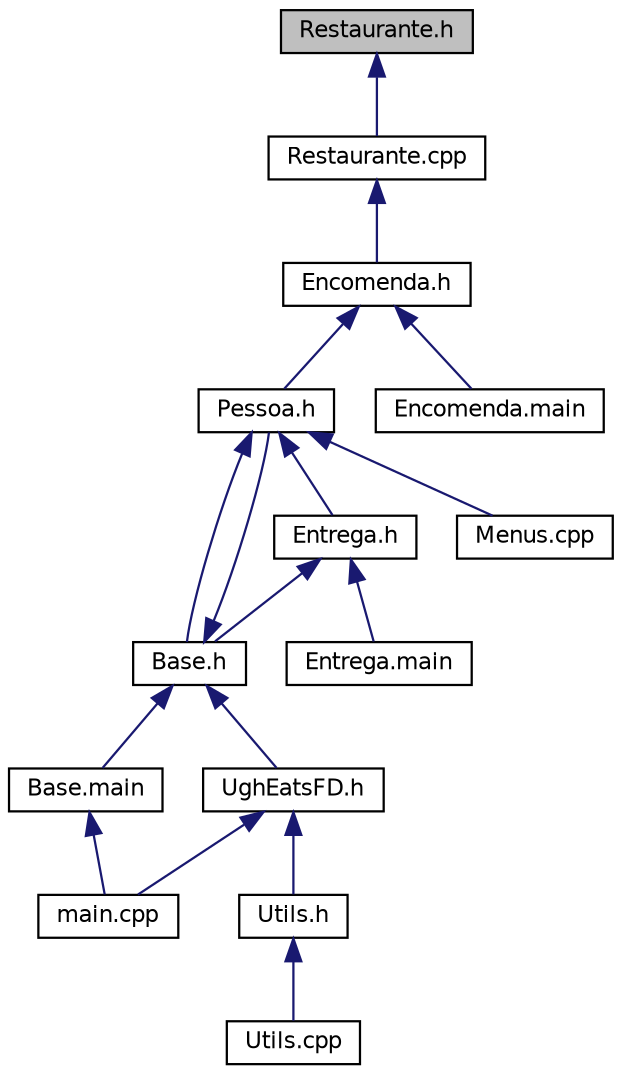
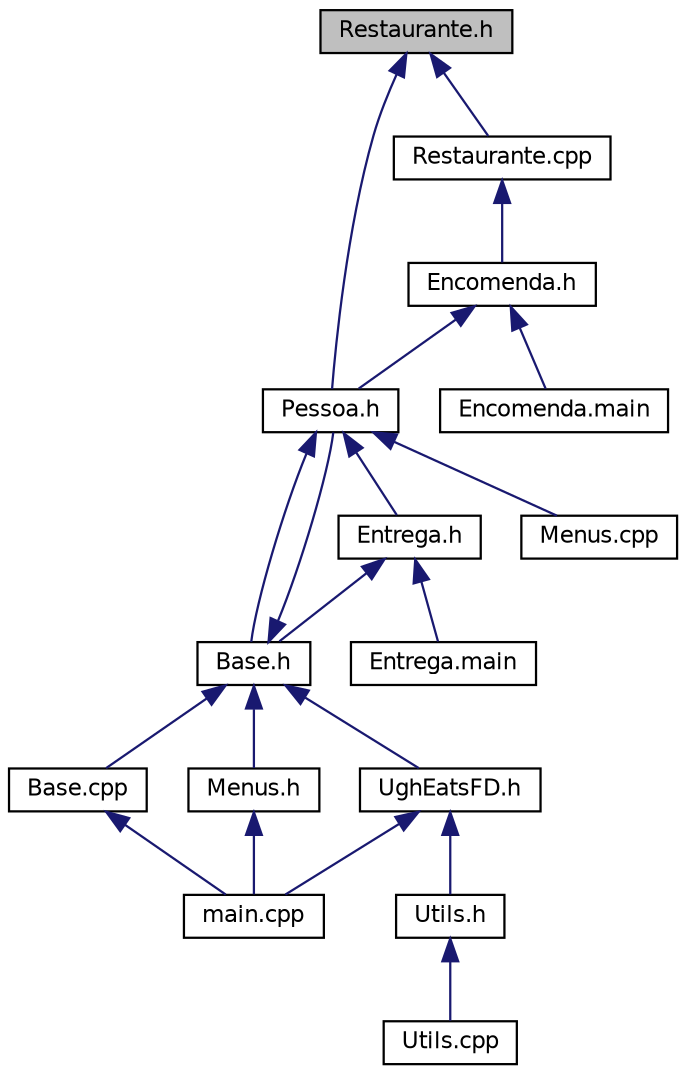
  digraph {
    node [color=black fillcolor=white fontname=Helvetica fontsize=10 shape=record style=filled]
    edge [color=midnightblue dir=back fontname=Helvetica fontsize=10 labelfontname=Helvetica labelfontsize=10 style=solid]
    n1 [fillcolor=grey75 fontcolor=black height=0.2 label="Restaurante.h" width=0.4]
    n2 [height=0.2 label="Pessoa.h" width=0.4]
    n3 [height=0.2 label="Restaurante.cpp" width=0.4]
    n4 [height=0.2 label="Base.h" width=0.4]
    n5 [height=0.2 label="Entrega.h" width=0.4]
    n6 [height=0.2 label="Menus.cpp" width=0.4]
    n7 [height=0.2 label="Encomenda.h" width=0.4]
    n8 [height=0.2 label="Encomenda.main" width=0.4]
-   n9 [height=0.2 label="Base.main" width=0.4]
+   n9 [height=0.2 label="Base.cpp" width=0.4]
    n10 [height=0.2 label="UghEatsFD.h" width=0.4]
+   n11 [height=0.2 label="Menus.h" width=0.4]
    n12 [height=0.2 label="Entrega.main" width=0.4]
    n13 [height=0.2 label="main.cpp" width=0.4]
    n14 [height=0.2 label="Utils.h" width=0.4]
    n15 [height=0.2 label="Utils.cpp" width=0.4]
+   n1 -> n2
    n1 -> n3
    n2 -> n4
    n2 -> n5
    n2 -> n6
    n3 -> n7
    n4 -> n2
    n4 -> n9
    n4 -> n10
+   n4 -> n11
    n5 -> n4
    n5 -> n12
    n7 -> n2
    n7 -> n8
    n9 -> n13
    n10 -> n13
    n10 -> n14
+   n11 -> n13
    n14 -> n15
  }
